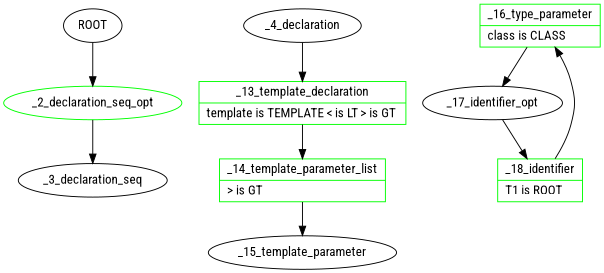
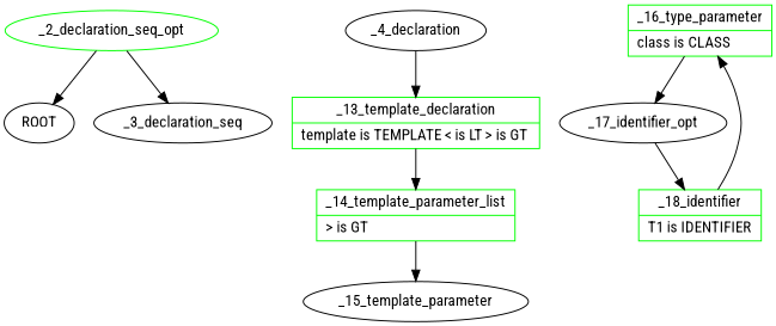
  digraph {
    fontname="Roboto Condensed"
    node [fontname="Roboto Condensed"]
    edge [fontname="Roboto Condensed"]
    n1 [label=ROOT]
    n2 [color=green label=_2_declaration_seq_opt]
    n3 [label=_3_declaration_seq]
    n4 [label=_4_declaration]
    n5 [color=green label="{_13_template_declaration|template is TEMPLATE \< is  LT  \> is  GT \l}" shape=record]
    n6 [color=green label="{_14_template_parameter_list| \> is  GT \l}" shape=record]
    n7 [label=_15_template_parameter]
    n8 [color=green label="{_16_type_parameter|class is CLASS\l}" shape=record]
    n9 [label=_17_identifier_opt]
-   n10 [color=green label="{_18_identifier|T1 is ROOT\l}" shape=record]
-   n1 -> n2
+   n10 [color=green label="{_18_identifier|T1 is IDENTIFIER\l}" shape=record]
+   n2 -> n1
    n2 -> n3
    n4 -> n5
    n5 -> n6
    n6 -> n7
    n8 -> n9
    n9 -> n10
    n10 -> n8
  }
